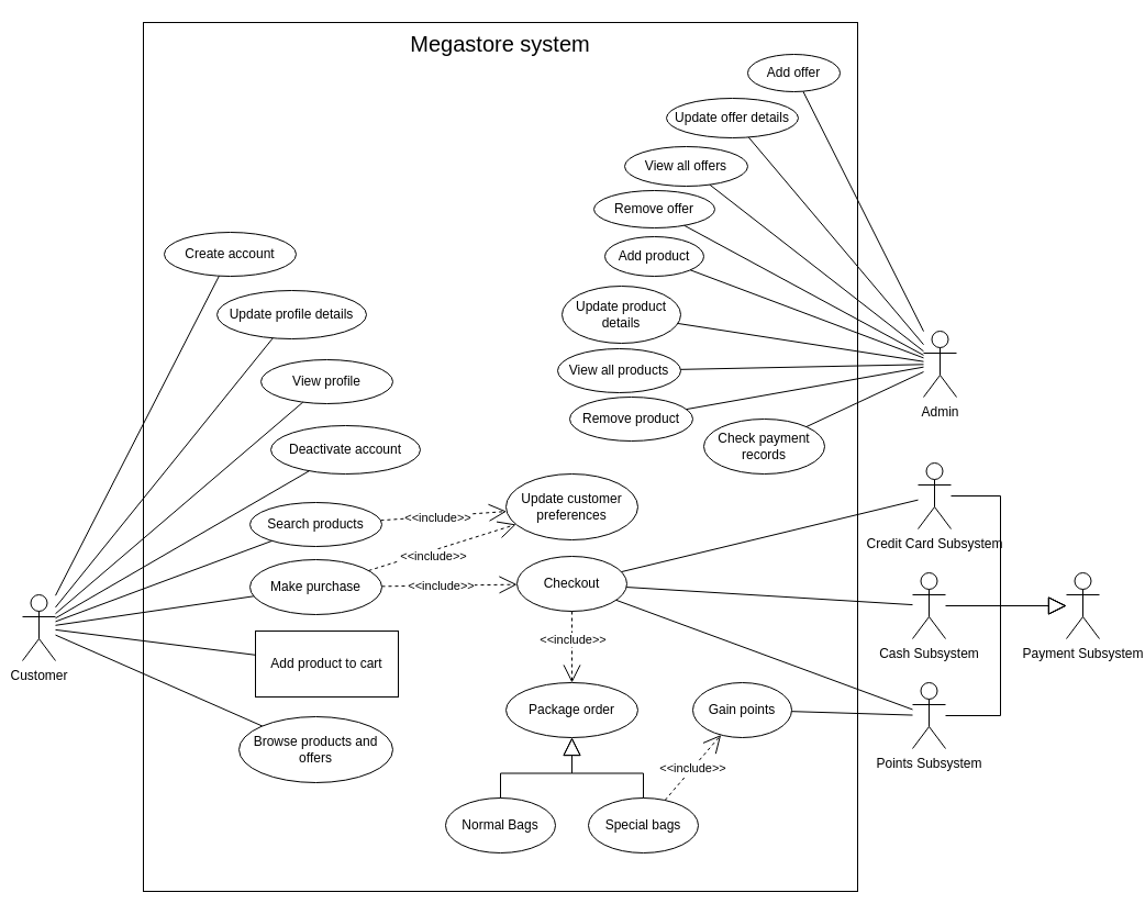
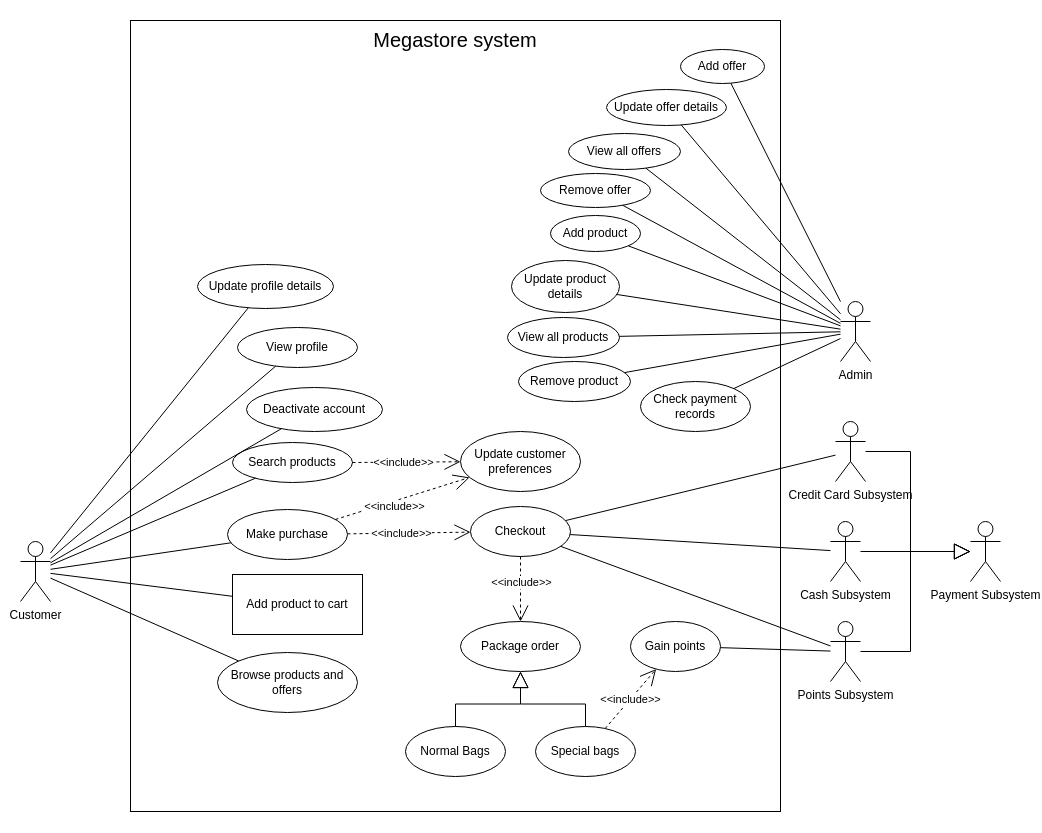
  <mxCell id="0" />
  <mxCell id="1" parent="0" />
  <mxCell id="2" value="" style="rounded=0;whiteSpace=wrap;html=1;strokeColor=default;fontSize=20;fillColor=none;" parent="1" vertex="1"><mxGeometry x="130" y="20" width="650" height="791" as="geometry" /></mxCell>
  <mxCell id="3" value="Customer" style="shape=umlActor;verticalLabelPosition=bottom;verticalAlign=top;html=1;outlineConnect=0;" parent="1" vertex="1"><mxGeometry x="20" y="541" width="30" height="60" as="geometry" /></mxCell>
  <mxCell id="4" style="edgeStyle=none;rounded=0;orthogonalLoop=1;jettySize=auto;html=1;endArrow=open;endFill=0;startSize=6;endSize=14;dashed=1;" parent="1" source="6" target="8" edge="1"><mxGeometry relative="1" as="geometry" /></mxCell>
  <mxCell id="5" value="&amp;lt;&amp;lt;include&amp;gt;&amp;gt;" style="edgeLabel;html=1;align=center;verticalAlign=middle;resizable=0;points=[];" parent="4" vertex="1" connectable="0"><mxGeometry x="-0.375" y="-1" relative="1" as="geometry"><mxPoint x="16" y="-1" as="offset" /></mxGeometry></mxCell>
  <mxCell id="6" value="&lt;div&gt;Make purchase&lt;/div&gt;" style="ellipse;whiteSpace=wrap;html=1;" parent="1" vertex="1"><mxGeometry x="227" y="509" width="120" height="50" as="geometry" /></mxCell>
- <mxCell id="7" value="Search products" style="ellipse;whiteSpace=wrap;html=1;" parent="1" vertex="1"><mxGeometry x="227" y="457" width="120" height="40" as="geometry" /></mxCell>
+ <mxCell id="7" value="Search products" style="ellipse;whiteSpace=wrap;html=1;" parent="1" vertex="1"><mxGeometry x="232" y="442" width="120" height="40" as="geometry" /></mxCell>
  <mxCell id="8" value="Checkout" style="ellipse;whiteSpace=wrap;html=1;" parent="1" vertex="1"><mxGeometry x="470" y="506" width="100" height="50" as="geometry" /></mxCell>
  <mxCell id="9" style="rounded=0;orthogonalLoop=1;jettySize=auto;html=1;endArrow=none;endFill=0;startSize=6;endSize=14;" parent="1" source="3" target="7" edge="1"><mxGeometry relative="1" as="geometry"><mxPoint x="70" y="403.326" as="sourcePoint" /></mxGeometry></mxCell>
  <mxCell id="10" style="edgeStyle=none;rounded=0;orthogonalLoop=1;jettySize=auto;html=1;endArrow=none;endFill=0;startSize=6;endSize=14;" parent="1" source="3" target="6" edge="1"><mxGeometry relative="1" as="geometry"><mxPoint x="70" y="420.767" as="sourcePoint" /></mxGeometry></mxCell>
  <mxCell id="11" style="edgeStyle=none;rounded=0;orthogonalLoop=1;jettySize=auto;html=1;endArrow=none;endFill=0;startSize=6;endSize=14;" parent="1" source="3" target="15" edge="1"><mxGeometry relative="1" as="geometry"><mxPoint x="70" y="441" as="sourcePoint" /></mxGeometry></mxCell>
  <mxCell id="12" style="rounded=0;orthogonalLoop=1;jettySize=auto;html=1;endArrow=none;endFill=0;" parent="1" source="3" target="39" edge="1"><mxGeometry relative="1" as="geometry"><mxPoint x="70" y="411.698" as="sourcePoint" /></mxGeometry></mxCell>
  <mxCell id="13" style="edgeStyle=none;rounded=0;orthogonalLoop=1;jettySize=auto;html=1;endArrow=none;endFill=0;startSize=6;endSize=14;" parent="1" source="14" target="8" edge="1"><mxGeometry relative="1" as="geometry" /></mxCell>
  <mxCell id="14" value="Credit Card Subsystem" style="shape=umlActor;verticalLabelPosition=bottom;verticalAlign=top;html=1;outlineConnect=0;strokeColor=default;" parent="1" vertex="1"><mxGeometry x="835" y="421" width="30" height="60" as="geometry" /></mxCell>
  <mxCell id="15" value="&lt;div&gt;Browse products and offers&lt;/div&gt;" style="ellipse;whiteSpace=wrap;html=1;" parent="1" vertex="1"><mxGeometry x="217" y="652" width="140" height="60" as="geometry" /></mxCell>
  <mxCell id="16" value="&lt;div&gt;Add offer&lt;/div&gt;" style="ellipse;whiteSpace=wrap;html=1;" parent="1" vertex="1"><mxGeometry x="680" y="49" width="84" height="34" as="geometry" /></mxCell>
  <mxCell id="17" style="edgeStyle=none;rounded=0;orthogonalLoop=1;jettySize=auto;html=1;endArrow=none;endFill=0;startSize=6;endSize=14;" parent="1" source="18" target="16" edge="1"><mxGeometry relative="1" as="geometry" /></mxCell>
  <mxCell id="18" value="Admin&lt;br&gt;" style="shape=umlActor;verticalLabelPosition=bottom;verticalAlign=top;html=1;outlineConnect=0;strokeColor=default;" parent="1" vertex="1"><mxGeometry x="840" y="301" width="30" height="60" as="geometry" /></mxCell>
  <mxCell id="19" value="Megastore system" style="text;html=1;strokeColor=none;fillColor=none;align=center;verticalAlign=middle;whiteSpace=wrap;rounded=0;fontSize=20;" parent="1" vertex="1"><mxGeometry x="315" y="24" width="280" height="30" as="geometry" /></mxCell>
  <mxCell id="20" style="rounded=0;orthogonalLoop=1;jettySize=auto;html=1;startArrow=none;startFill=0;endArrow=block;endFill=0;startSize=18;endSize=14;edgeStyle=orthogonalEdgeStyle;" parent="1" source="21" target="23" edge="1"><mxGeometry relative="1" as="geometry"><mxPoint x="980" y="551" as="targetPoint" /><mxPoint x="480" y="646" as="sourcePoint" /></mxGeometry></mxCell>
  <mxCell id="21" value="Cash Subsystem" style="shape=umlActor;verticalLabelPosition=bottom;verticalAlign=top;html=1;outlineConnect=0;strokeColor=default;" parent="1" vertex="1"><mxGeometry x="830" y="521" width="30" height="60" as="geometry" /></mxCell>
  <mxCell id="22" style="edgeStyle=none;rounded=0;orthogonalLoop=1;jettySize=auto;html=1;endArrow=none;endFill=0;startSize=6;endSize=14;" parent="1" source="21" target="8" edge="1"><mxGeometry relative="1" as="geometry"><mxPoint x="750" y="566" as="sourcePoint" /><mxPoint x="609.184" y="499.424" as="targetPoint" /></mxGeometry></mxCell>
  <mxCell id="23" value="Payment Subsystem&lt;br&gt;" style="shape=umlActor;verticalLabelPosition=bottom;verticalAlign=top;html=1;outlineConnect=0;strokeColor=default;" parent="1" vertex="1"><mxGeometry x="970" y="521" width="30" height="60" as="geometry" /></mxCell>
  <mxCell id="24" style="rounded=0;orthogonalLoop=1;jettySize=auto;html=1;startArrow=none;startFill=0;endArrow=block;endFill=0;startSize=18;endSize=14;elbow=vertical;edgeStyle=orthogonalEdgeStyle;" parent="1" source="14" target="23" edge="1"><mxGeometry relative="1" as="geometry"><mxPoint x="1000" y="521" as="targetPoint" /><mxPoint x="470" y="556" as="sourcePoint" /><Array as="points"><mxPoint x="845" y="451" /><mxPoint x="910" y="451" /><mxPoint x="910" y="551" /></Array></mxGeometry></mxCell>
  <mxCell id="25" value="Points Subsystem" style="shape=umlActor;verticalLabelPosition=bottom;verticalAlign=top;html=1;outlineConnect=0;strokeColor=default;" parent="1" vertex="1"><mxGeometry x="830" y="621" width="30" height="60" as="geometry" /></mxCell>
  <mxCell id="26" style="rounded=0;orthogonalLoop=1;jettySize=auto;html=1;startArrow=none;startFill=0;endArrow=block;endFill=0;startSize=18;endSize=14;edgeStyle=orthogonalEdgeStyle;" parent="1" source="25" target="23" edge="1"><mxGeometry relative="1" as="geometry"><mxPoint x="960" y="581" as="targetPoint" /><mxPoint x="490" y="741" as="sourcePoint" /><Array as="points"><mxPoint x="845" y="651" /><mxPoint x="910" y="651" /><mxPoint x="910" y="551" /></Array></mxGeometry></mxCell>
  <mxCell id="27" style="edgeStyle=none;rounded=0;orthogonalLoop=1;jettySize=auto;html=1;endArrow=none;endFill=0;startSize=6;endSize=14;" parent="1" source="25" target="8" edge="1"><mxGeometry relative="1" as="geometry"><mxPoint x="1120" y="581" as="sourcePoint" /><mxPoint x="653.16" y="535.84" as="targetPoint" /></mxGeometry></mxCell>
  <mxCell id="28" style="edgeStyle=none;rounded=0;orthogonalLoop=1;jettySize=auto;html=1;endArrow=open;endFill=0;startSize=6;endSize=14;dashed=1;" parent="1" source="8" target="30" edge="1"><mxGeometry relative="1" as="geometry"><mxPoint x="545.131" y="630.998" as="sourcePoint" /><mxPoint x="580" y="601" as="targetPoint" /></mxGeometry></mxCell>
  <mxCell id="29" value="&amp;lt;&amp;lt;include&amp;gt;&amp;gt;" style="edgeLabel;html=1;align=center;verticalAlign=middle;resizable=0;points=[];" parent="28" vertex="1" connectable="0"><mxGeometry x="-0.375" y="-1" relative="1" as="geometry"><mxPoint x="1" y="5" as="offset" /></mxGeometry></mxCell>
  <mxCell id="30" value="Package order" style="ellipse;whiteSpace=wrap;html=1;" parent="1" vertex="1"><mxGeometry x="460" y="621" width="120" height="50" as="geometry" /></mxCell>
  <mxCell id="31" value="Normal Bags" style="ellipse;whiteSpace=wrap;html=1;" parent="1" vertex="1"><mxGeometry x="405" y="726" width="100" height="50" as="geometry" /></mxCell>
  <mxCell id="32" value="Special bags" style="ellipse;whiteSpace=wrap;html=1;" parent="1" vertex="1"><mxGeometry x="535" y="726" width="100" height="50" as="geometry" /></mxCell>
  <mxCell id="33" style="edgeStyle=orthogonalEdgeStyle;rounded=0;orthogonalLoop=1;jettySize=auto;html=1;endArrow=none;endFill=0;startSize=14;endSize=14;startArrow=block;startFill=0;targetPerimeterSpacing=0;sourcePerimeterSpacing=0;" parent="1" source="30" target="32" edge="1"><mxGeometry relative="1" as="geometry"><mxPoint x="920.005" y="851" as="sourcePoint" /><mxPoint x="1049.811" y="928.232" as="targetPoint" /></mxGeometry></mxCell>
  <mxCell id="34" style="edgeStyle=orthogonalEdgeStyle;rounded=0;orthogonalLoop=1;jettySize=auto;html=1;endArrow=none;endFill=0;startSize=14;endSize=14;startArrow=block;startFill=0;targetPerimeterSpacing=0;sourcePerimeterSpacing=0;" parent="1" source="30" target="31" edge="1"><mxGeometry relative="1" as="geometry"><mxPoint x="990.195" y="771" as="sourcePoint" /><mxPoint x="1120.001" y="848.232" as="targetPoint" /></mxGeometry></mxCell>
  <mxCell id="35" style="edgeStyle=none;rounded=0;orthogonalLoop=1;jettySize=auto;html=1;endArrow=open;endFill=0;startSize=6;endSize=14;dashed=1;" parent="1" source="32" target="38" edge="1"><mxGeometry relative="1" as="geometry"><mxPoint x="824.997" y="790.081" as="sourcePoint" /><mxPoint x="910" y="811" as="targetPoint" /></mxGeometry></mxCell>
  <mxCell id="36" value="&amp;lt;&amp;lt;include&amp;gt;&amp;gt;" style="edgeLabel;html=1;align=center;verticalAlign=middle;resizable=0;points=[];" parent="35" vertex="1" connectable="0"><mxGeometry x="-0.375" y="-1" relative="1" as="geometry"><mxPoint x="8" y="-12" as="offset" /></mxGeometry></mxCell>
  <mxCell id="37" style="rounded=0;orthogonalLoop=1;jettySize=auto;html=1;startArrow=none;startFill=0;endArrow=none;endFill=0;" parent="1" source="38" target="25" edge="1"><mxGeometry relative="1" as="geometry" /></mxCell>
  <mxCell id="38" value="Gain points" style="ellipse;whiteSpace=wrap;html=1;" parent="1" vertex="1"><mxGeometry x="630" y="621" width="90" height="50" as="geometry" /></mxCell>
  <mxCell id="39" value="&lt;div&gt;Add product to cart&lt;/div&gt;" style="whiteSpace=wrap;html=1;rounded=0;" parent="1" vertex="1"><mxGeometry x="232" y="574" width="130" height="60" as="geometry" /></mxCell>
  <mxCell id="40" value="Update customer preferences" style="ellipse;whiteSpace=wrap;html=1;" parent="1" vertex="1"><mxGeometry x="460" y="431" width="120" height="60" as="geometry" /></mxCell>
  <mxCell id="41" style="edgeStyle=none;rounded=0;orthogonalLoop=1;jettySize=auto;html=1;endArrow=open;endFill=0;startSize=6;endSize=14;dashed=1;" parent="1" source="6" target="40" edge="1"><mxGeometry relative="1" as="geometry"><mxPoint x="328.05" y="627.045" as="sourcePoint" /><mxPoint x="712" y="435" as="targetPoint" /></mxGeometry></mxCell>
  <mxCell id="42" value="&amp;lt;&amp;lt;include&amp;gt;&amp;gt;" style="edgeLabel;html=1;align=center;verticalAlign=middle;resizable=0;points=[];" parent="41" vertex="1" connectable="0"><mxGeometry x="-0.375" y="-1" relative="1" as="geometry"><mxPoint x="16" y="-1" as="offset" /></mxGeometry></mxCell>
  <mxCell id="43" style="edgeStyle=none;rounded=0;orthogonalLoop=1;jettySize=auto;html=1;endArrow=open;endFill=0;startSize=6;endSize=14;dashed=1;" parent="1" source="7" target="40" edge="1"><mxGeometry relative="1" as="geometry"><mxPoint x="305.907" y="614.921" as="sourcePoint" /><mxPoint x="484.073" y="367.073" as="targetPoint" /></mxGeometry></mxCell>
  <mxCell id="44" value="&amp;lt;&amp;lt;include&amp;gt;&amp;gt;" style="edgeLabel;html=1;align=center;verticalAlign=middle;resizable=0;points=[];" parent="43" vertex="1" connectable="0"><mxGeometry x="-0.375" y="-1" relative="1" as="geometry"><mxPoint x="16" y="-1" as="offset" /></mxGeometry></mxCell>
  <mxCell id="45" value="&lt;div&gt;Add product&lt;/div&gt;" style="ellipse;whiteSpace=wrap;html=1;" parent="1" vertex="1"><mxGeometry x="550" y="215" width="90" height="36" as="geometry" /></mxCell>
  <mxCell id="46" style="edgeStyle=none;rounded=0;orthogonalLoop=1;jettySize=auto;html=1;endArrow=none;endFill=0;startSize=6;endSize=14;" parent="1" source="18" target="45" edge="1"><mxGeometry relative="1" as="geometry"><mxPoint x="850" y="291" as="sourcePoint" /><mxPoint x="750" y="291" as="targetPoint" /></mxGeometry></mxCell>
  <mxCell id="47" value="Check payment records" style="ellipse;whiteSpace=wrap;html=1;" parent="1" vertex="1"><mxGeometry x="640" y="381" width="110" height="50" as="geometry" /></mxCell>
  <mxCell id="48" style="edgeStyle=none;rounded=0;orthogonalLoop=1;jettySize=auto;html=1;endArrow=none;endFill=0;startSize=6;endSize=14;" parent="1" source="18" target="47" edge="1"><mxGeometry relative="1" as="geometry"><mxPoint x="850" y="341.299" as="sourcePoint" /><mxPoint x="759.964" y="343.096" as="targetPoint" /></mxGeometry></mxCell>
- <mxCell id="49" value="Create account" style="ellipse;whiteSpace=wrap;html=1;" vertex="1" parent="1"><mxGeometry x="149" y="211" width="120" height="40" as="geometry" /></mxCell>
  <mxCell id="50" value="View profile" style="ellipse;whiteSpace=wrap;html=1;" vertex="1" parent="1"><mxGeometry x="237" y="327" width="120" height="40" as="geometry" /></mxCell>
  <mxCell id="51" value="Update profile details" style="ellipse;whiteSpace=wrap;html=1;" vertex="1" parent="1"><mxGeometry x="197" y="264" width="136" height="44" as="geometry" /></mxCell>
  <mxCell id="52" value="Deactivate account" style="ellipse;whiteSpace=wrap;html=1;" vertex="1" parent="1"><mxGeometry x="246" y="387" width="136" height="44" as="geometry" /></mxCell>
  <mxCell id="53" style="rounded=0;orthogonalLoop=1;jettySize=auto;html=1;endArrow=none;endFill=0;startSize=6;endSize=14;" edge="1" parent="1" source="3" target="52"><mxGeometry relative="1" as="geometry"><mxPoint x="60" y="568.553" as="sourcePoint" /><mxPoint x="257.631" y="404.558" as="targetPoint" /></mxGeometry></mxCell>
  <mxCell id="54" style="rounded=0;orthogonalLoop=1;jettySize=auto;html=1;endArrow=none;endFill=0;startSize=6;endSize=14;" edge="1" parent="1" source="3" target="51"><mxGeometry relative="1" as="geometry"><mxPoint x="60" y="564.942" as="sourcePoint" /><mxPoint x="266.332" y="344.06" as="targetPoint" /></mxGeometry></mxCell>
  <mxCell id="55" style="rounded=0;orthogonalLoop=1;jettySize=auto;html=1;endArrow=none;endFill=0;startSize=6;endSize=14;" edge="1" parent="1" source="3" target="50"><mxGeometry relative="1" as="geometry"><mxPoint x="60" y="564.208" as="sourcePoint" /><mxPoint x="202.1" y="405.133" as="targetPoint" /></mxGeometry></mxCell>
- <mxCell id="56" style="rounded=0;orthogonalLoop=1;jettySize=auto;html=1;endArrow=none;endFill=0;startSize=6;endSize=14;" edge="1" parent="1" source="3" target="49"><mxGeometry relative="1" as="geometry"><mxPoint x="60" y="564.208" as="sourcePoint" /><mxPoint x="202.1" y="405.133" as="targetPoint" /></mxGeometry></mxCell>
  <mxCell id="57" value="&lt;div&gt;Remove product&lt;/div&gt;" style="ellipse;whiteSpace=wrap;html=1;" vertex="1" parent="1"><mxGeometry x="518" y="361" width="112" height="40" as="geometry" /></mxCell>
  <mxCell id="58" value="&lt;div&gt;Update product details&lt;/div&gt;" style="ellipse;whiteSpace=wrap;html=1;" vertex="1" parent="1"><mxGeometry x="511" y="260" width="108" height="52" as="geometry" /></mxCell>
  <mxCell id="59" value="View all products" style="ellipse;whiteSpace=wrap;html=1;" vertex="1" parent="1"><mxGeometry x="507" y="317" width="112" height="40" as="geometry" /></mxCell>
  <mxCell id="60" style="edgeStyle=none;rounded=0;orthogonalLoop=1;jettySize=auto;html=1;endArrow=none;endFill=0;startSize=6;endSize=14;" edge="1" parent="1" source="18" target="58"><mxGeometry relative="1" as="geometry"><mxPoint x="850" y="335.344" as="sourcePoint" /><mxPoint x="637.785" y="255.33" as="targetPoint" /></mxGeometry></mxCell>
  <mxCell id="61" style="edgeStyle=none;rounded=0;orthogonalLoop=1;jettySize=auto;html=1;endArrow=none;endFill=0;startSize=6;endSize=14;" edge="1" parent="1" source="18" target="59"><mxGeometry relative="1" as="geometry"><mxPoint x="850" y="338.667" as="sourcePoint" /><mxPoint x="626.45" y="303.895" as="targetPoint" /></mxGeometry></mxCell>
  <mxCell id="62" style="edgeStyle=none;rounded=0;orthogonalLoop=1;jettySize=auto;html=1;endArrow=none;endFill=0;startSize=6;endSize=14;" edge="1" parent="1" source="18" target="57"><mxGeometry relative="1" as="geometry"><mxPoint x="850" y="341.309" as="sourcePoint" /><mxPoint x="628.91" y="345.865" as="targetPoint" /></mxGeometry></mxCell>
  <mxCell id="63" value="&lt;div&gt;Update offer details&lt;/div&gt;" style="ellipse;whiteSpace=wrap;html=1;" vertex="1" parent="1"><mxGeometry x="606" y="89" width="120" height="36" as="geometry" /></mxCell>
  <mxCell id="64" value="&lt;div&gt;View all offers&lt;/div&gt;" style="ellipse;whiteSpace=wrap;html=1;" vertex="1" parent="1"><mxGeometry x="568" y="133" width="112" height="36" as="geometry" /></mxCell>
  <mxCell id="65" value="&lt;div&gt;Remove offer&lt;/div&gt;" style="ellipse;whiteSpace=wrap;html=1;" vertex="1" parent="1"><mxGeometry x="540" y="173" width="110" height="34" as="geometry" /></mxCell>
  <mxCell id="66" style="edgeStyle=none;rounded=0;orthogonalLoop=1;jettySize=auto;html=1;endArrow=none;endFill=0;startSize=6;endSize=14;" edge="1" parent="1" source="18" target="63"><mxGeometry relative="1" as="geometry"><mxPoint x="850" y="311.12" as="sourcePoint" /><mxPoint x="740.331" y="92.662" as="targetPoint" /></mxGeometry></mxCell>
  <mxCell id="67" style="edgeStyle=none;rounded=0;orthogonalLoop=1;jettySize=auto;html=1;endArrow=none;endFill=0;startSize=6;endSize=14;" edge="1" parent="1" source="18" target="64"><mxGeometry relative="1" as="geometry"><mxPoint x="850" y="323.224" as="sourcePoint" /><mxPoint x="690.709" y="134.451" as="targetPoint" /></mxGeometry></mxCell>
  <mxCell id="68" style="edgeStyle=none;rounded=0;orthogonalLoop=1;jettySize=auto;html=1;endArrow=none;endFill=0;startSize=6;endSize=14;" edge="1" parent="1" source="18" target="65"><mxGeometry relative="1" as="geometry"><mxPoint x="850" y="327.23" as="sourcePoint" /><mxPoint x="688.512" y="178.988" as="targetPoint" /></mxGeometry></mxCell>
